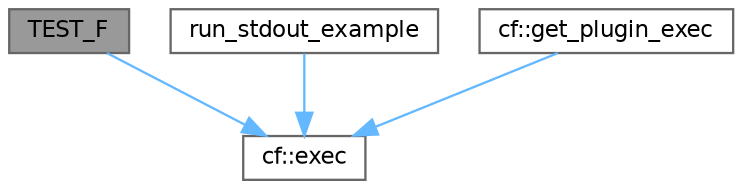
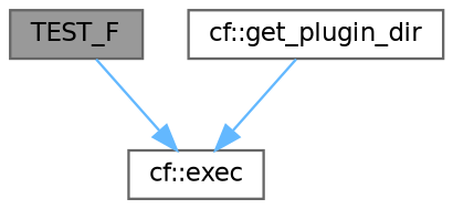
  digraph {
    rankdir=TB
    node [color=grey40 fillcolor=white fontname=Helvetica fontsize=10 shape=box style=filled]
    edge [color=steelblue1 fontname=Helvetica fontsize=10 labelfontname=Helvetica labelfontsize=10 style=solid]
    n1 [color=gray40 fillcolor=grey60 fontcolor=black height=0.2 label=TEST_F width=0.4]
    n2 [height=0.2 label="cf::exec" width=0.4]
-   n3 [height=0.2 label=run_stdout_example width=0.4]
-   n4 [height=0.2 label="cf::get_plugin_exec" width=0.4]
+   n4 [height=0.2 label="cf::get_plugin_dir" width=0.4]
    n1 -> n2
-   n3 -> n2
    n4 -> n2
  }
